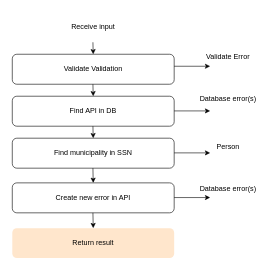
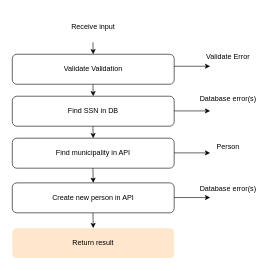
  <mxCell id="0" />
  <mxCell id="1" parent="0" />
  <mxCell id="2" value="Receive input" style="rounded=1;whiteSpace=wrap;html=1;strokeColor=none;" vertex="1" parent="1"><mxGeometry x="20" y="20" width="270" height="50" as="geometry" /></mxCell>
  <mxCell id="3" value="Validate Validation" style="rounded=1;whiteSpace=wrap;html=1;" vertex="1" parent="1"><mxGeometry x="20" y="90" width="270" height="50" as="geometry" /></mxCell>
- <mxCell id="4" value="Find API in DB" style="rounded=1;whiteSpace=wrap;html=1;" vertex="1" parent="1"><mxGeometry x="20" y="160" width="270" height="50" as="geometry" /></mxCell>
- <mxCell id="5" value="Find municipality in SSN" style="rounded=1;whiteSpace=wrap;html=1;" vertex="1" parent="1"><mxGeometry x="20" y="230" width="270" height="50" as="geometry" /></mxCell>
- <mxCell id="6" value="Create new error in API" style="rounded=1;whiteSpace=wrap;html=1;" vertex="1" parent="1"><mxGeometry x="20" y="304.5" width="270" height="50" as="geometry" /></mxCell>
+ <mxCell id="4" value="Find SSN in DB" style="rounded=1;whiteSpace=wrap;html=1;" vertex="1" parent="1"><mxGeometry x="20" y="160" width="270" height="50" as="geometry" /></mxCell>
+ <mxCell id="5" value="Find municipality in API" style="rounded=1;whiteSpace=wrap;html=1;" vertex="1" parent="1"><mxGeometry x="20" y="230" width="270" height="50" as="geometry" /></mxCell>
+ <mxCell id="6" value="Create new person in API" style="rounded=1;whiteSpace=wrap;html=1;" vertex="1" parent="1"><mxGeometry x="20" y="304.5" width="270" height="50" as="geometry" /></mxCell>
  <mxCell id="7" value="" style="endArrow=classic;html=1;rounded=0;" edge="1" parent="1"><mxGeometry width="50" height="50" relative="1" as="geometry"><mxPoint x="154.5" y="354.5" as="sourcePoint" /><mxPoint x="155" y="380" as="targetPoint" /></mxGeometry></mxCell>
  <mxCell id="8" value="" style="endArrow=classic;html=1;rounded=0;entryX=0.5;entryY=0;entryDx=0;entryDy=0;" edge="1" parent="1" target="3"><mxGeometry width="50" height="50" relative="1" as="geometry"><mxPoint x="154.5" y="70" as="sourcePoint" /><mxPoint x="154.5" y="120" as="targetPoint" /></mxGeometry></mxCell>
  <mxCell id="9" value="" style="endArrow=classic;html=1;rounded=0;entryX=0.5;entryY=0;entryDx=0;entryDy=0;" edge="1" parent="1" target="4"><mxGeometry width="50" height="50" relative="1" as="geometry"><mxPoint x="154.5" y="140" as="sourcePoint" /><mxPoint x="154.5" y="190" as="targetPoint" /></mxGeometry></mxCell>
  <mxCell id="10" value="" style="endArrow=classic;html=1;rounded=0;entryX=0.5;entryY=0;entryDx=0;entryDy=0;" edge="1" parent="1" target="5"><mxGeometry width="50" height="50" relative="1" as="geometry"><mxPoint x="154.5" y="210" as="sourcePoint" /><mxPoint x="154.5" y="260" as="targetPoint" /></mxGeometry></mxCell>
  <mxCell id="11" value="" style="endArrow=classic;html=1;rounded=0;entryX=0.5;entryY=0;entryDx=0;entryDy=0;" edge="1" parent="1" target="6"><mxGeometry width="50" height="50" relative="1" as="geometry"><mxPoint x="154.5" y="280" as="sourcePoint" /><mxPoint x="155" y="310" as="targetPoint" /></mxGeometry></mxCell>
  <mxCell id="12" value="Return result" style="rounded=1;whiteSpace=wrap;html=1;strokeColor=none;fillColor=#ffe6cc;" vertex="1" parent="1"><mxGeometry x="20" y="380" width="270" height="50" as="geometry" /></mxCell>
  <mxCell id="13" value="" style="endArrow=classic;html=1;rounded=0;" edge="1" parent="1"><mxGeometry width="50" height="50" relative="1" as="geometry"><mxPoint x="290" y="110" as="sourcePoint" /><mxPoint x="350" y="110" as="targetPoint" /></mxGeometry></mxCell>
  <mxCell id="14" value="" style="endArrow=classic;html=1;rounded=0;" edge="1" parent="1"><mxGeometry width="50" height="50" relative="1" as="geometry"><mxPoint x="290" y="184.5" as="sourcePoint" /><mxPoint x="350" y="184.5" as="targetPoint" /></mxGeometry></mxCell>
  <mxCell id="15" value="" style="endArrow=classic;html=1;rounded=0;" edge="1" parent="1"><mxGeometry width="50" height="50" relative="1" as="geometry"><mxPoint x="290" y="254.5" as="sourcePoint" /><mxPoint x="350" y="254.5" as="targetPoint" /></mxGeometry></mxCell>
  <mxCell id="16" value="" style="endArrow=classic;html=1;rounded=0;" edge="1" parent="1"><mxGeometry width="50" height="50" relative="1" as="geometry"><mxPoint x="290" y="329" as="sourcePoint" /><mxPoint x="350" y="329" as="targetPoint" /></mxGeometry></mxCell>
  <mxCell id="17" value="Validate Error" style="text;html=1;align=center;verticalAlign=middle;whiteSpace=wrap;rounded=0;" vertex="1" parent="1"><mxGeometry x="320" y="80" width="120" height="30" as="geometry" /></mxCell>
  <mxCell id="18" value="Database error(s)" style="text;html=1;align=center;verticalAlign=middle;whiteSpace=wrap;rounded=0;" vertex="1" parent="1"><mxGeometry x="320" y="150" width="120" height="30" as="geometry" /></mxCell>
  <mxCell id="19" value="Database error(s)" style="text;html=1;align=center;verticalAlign=middle;whiteSpace=wrap;rounded=0;" vertex="1" parent="1"><mxGeometry x="320" y="300" width="120" height="30" as="geometry" /></mxCell>
  <mxCell id="20" value="Person" style="text;html=1;align=center;verticalAlign=middle;whiteSpace=wrap;rounded=0;" vertex="1" parent="1"><mxGeometry x="320" y="230" width="120" height="30" as="geometry" /></mxCell>
